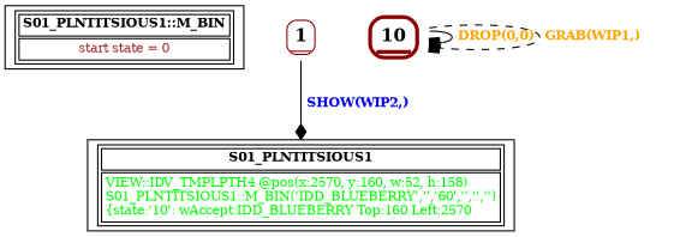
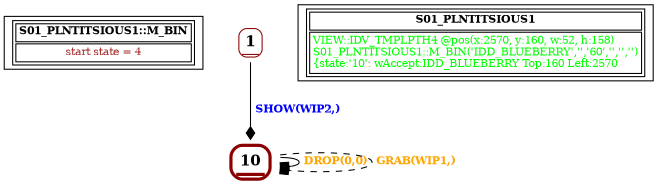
  digraph {
    fontname="DejaVu Serif"
    node [fontname="DejaVu Serif" fontsize=10 shape=record]
    edge [arrowhead=box fontcolor=orange fontname="DejaVu Serif" fontsize=10 style=solid]
-   n1 [label=< <table border="1"><tr><td><b>S01_PLNTITSIOUS1::M_BIN<br align="left"/></b></td></tr> <tr><td><font point-size="10" color ="brown">start state = 0<br align="left"/></font></td></tr></table>>]
+   n1 [label=< <table border="1"><tr><td><b>S01_PLNTITSIOUS1::M_BIN<br align="left"/></b></td></tr> <tr><td><font point-size="10" color ="brown">start state = 4<br align="left"/></font></td></tr></table>>]
    n2 [fontsize=14 label=< <table border="1" color="darkred" style="rounded"><tr><td sides="b"><b>1<br align="left"/></b></td></tr> </table>> shape=none]
    n3 [fontsize=14 label=< <table border="3" color="darkred" style="rounded"><tr><td sides="b"><b>10<br align="left"/></b></td></tr> </table>> shape=none]
    n4 [label=< <table border="1"><tr><td><b>S01_PLNTITSIOUS1<br align="left"/></b></td></tr> <tr><td><font point-size="10" color ="green">VIEW::IDV_TMPLPTH4 @pos(x:2570, y:160, w:52, h:158)<br align="left"/>S01_PLNTITSIOUS1::M_BIN(&apos;IDD_BLUEBERRY&apos;,&apos;&apos;,&apos;60&apos;,&apos;&apos;,&apos;&apos;,&apos;&apos;)<br align="left"/>			&#123;state:&apos;10&apos;: wAccept:IDD_BLUEBERRY Top:160 Left:2570<br align="left"/></font></td></tr></table>>]
-   n2 -> n4 [arrowhead=diamond fontcolor=blue label=< <table border="0"><tr><td><b>SHOW(WIP2,)<br align="left"/></b></td></tr> </table>>]
+   n2 -> n3 [arrowhead=diamond fontcolor=blue label=< <table border="0"><tr><td><b>SHOW(WIP2,)<br align="left"/></b></td></tr> </table>>]
    n3 -> n3 [label=< <table border="0"><tr><td><b>DROP(0,0)<br align="left"/></b></td></tr> </table>>]
    n3 -> n3 [label=< <table border="0"><tr><td><b>GRAB(WIP1,)<br align="left"/></b></td></tr> </table>> style=dashed]
  }
